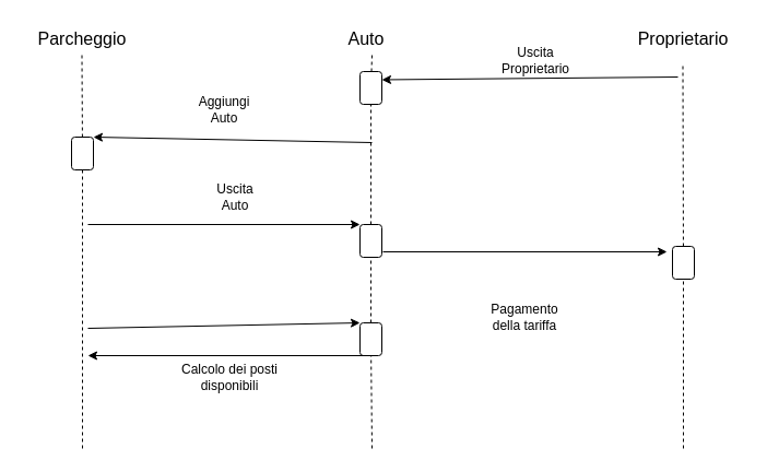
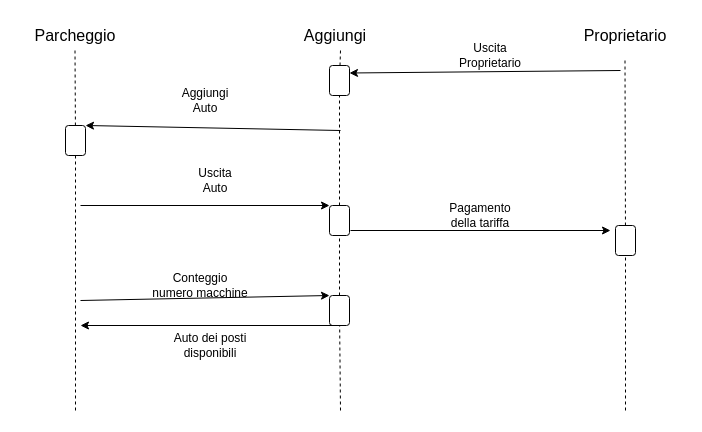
  <mxCell id="0" />
  <mxCell id="1" parent="0" />
- <mxCell id="2" value="&lt;font style=&quot;font-size: 16px;&quot;&gt;Auto&lt;/font&gt;" style="text;html=1;align=center;verticalAlign=middle;whiteSpace=wrap;rounded=0;" vertex="1" parent="1"><mxGeometry x="280" y="20" width="110" height="30" as="geometry" /></mxCell>
+ <mxCell id="2" value="&lt;font style=&quot;font-size: 16px;&quot;&gt;Aggiungi&lt;/font&gt;" style="text;html=1;align=center;verticalAlign=middle;whiteSpace=wrap;rounded=0;" vertex="1" parent="1"><mxGeometry x="280" y="20" width="110" height="30" as="geometry" /></mxCell>
  <mxCell id="3" value="&lt;font style=&quot;font-size: 16px;&quot;&gt;Parcheggio&lt;/font&gt;" style="text;html=1;align=center;verticalAlign=middle;whiteSpace=wrap;rounded=0;" vertex="1" parent="1"><mxGeometry x="20" y="20" width="110" height="30" as="geometry" /></mxCell>
  <mxCell id="4" value="&lt;font style=&quot;font-size: 16px;&quot;&gt;Proprietario&lt;/font&gt;" style="text;html=1;align=center;verticalAlign=middle;whiteSpace=wrap;rounded=0;" vertex="1" parent="1"><mxGeometry x="570" y="20" width="110" height="30" as="geometry" /></mxCell>
  <mxCell id="5" value="" style="endArrow=none;dashed=1;html=1;rounded=0;" edge="1" parent="1" source="16"><mxGeometry width="50" height="50" relative="1" as="geometry"><mxPoint x="74.5" y="596.667" as="sourcePoint" /><mxPoint x="74.5" y="50" as="targetPoint" /></mxGeometry></mxCell>
  <mxCell id="6" value="" style="endArrow=none;dashed=1;html=1;rounded=0;" edge="1" parent="1" source="14"><mxGeometry width="50" height="50" relative="1" as="geometry"><mxPoint x="340" y="596.667" as="sourcePoint" /><mxPoint x="340" y="50" as="targetPoint" /></mxGeometry></mxCell>
  <mxCell id="7" value="" style="endArrow=none;dashed=1;html=1;rounded=0;" edge="1" parent="1" source="22"><mxGeometry width="50" height="50" relative="1" as="geometry"><mxPoint x="624.5" y="606.667" as="sourcePoint" /><mxPoint x="624.5" y="60" as="targetPoint" /></mxGeometry></mxCell>
  <mxCell id="8" value="Uscita Proprietario" style="text;html=1;align=center;verticalAlign=middle;whiteSpace=wrap;rounded=0;" vertex="1" parent="1"><mxGeometry x="460" y="40" width="60" height="30" as="geometry" /></mxCell>
  <mxCell id="9" value="" style="endArrow=classic;html=1;rounded=0;entryX=0.25;entryY=0;entryDx=0;entryDy=0;" edge="1" parent="1" target="14"><mxGeometry width="50" height="50" relative="1" as="geometry"><mxPoint x="620" y="70" as="sourcePoint" /><mxPoint x="360" y="70" as="targetPoint" /></mxGeometry></mxCell>
  <mxCell id="10" value="Aggiungi Auto" style="text;html=1;align=center;verticalAlign=middle;whiteSpace=wrap;rounded=0;" vertex="1" parent="1"><mxGeometry x="175" y="85" width="60" height="30" as="geometry" /></mxCell>
  <mxCell id="11" value="" style="endArrow=classic;html=1;rounded=0;entryX=0;entryY=1;entryDx=0;entryDy=0;" edge="1" parent="1" target="19"><mxGeometry width="50" height="50" relative="1" as="geometry"><mxPoint x="80" y="205" as="sourcePoint" /><mxPoint x="340" y="190" as="targetPoint" /></mxGeometry></mxCell>
  <mxCell id="12" value="Uscita Auto" style="text;html=1;align=center;verticalAlign=middle;whiteSpace=wrap;rounded=0;" vertex="1" parent="1"><mxGeometry x="185" y="165" width="60" height="30" as="geometry" /></mxCell>
  <mxCell id="13" value="" style="endArrow=none;dashed=1;html=1;rounded=0;" edge="1" parent="1" source="19" target="14"><mxGeometry width="50" height="50" relative="1" as="geometry"><mxPoint x="340" y="596.667" as="sourcePoint" /><mxPoint x="340" y="50" as="targetPoint" /></mxGeometry></mxCell>
  <mxCell id="14" value="" style="rounded=1;whiteSpace=wrap;html=1;rotation=90;" vertex="1" parent="1"><mxGeometry x="324" y="70" width="30" height="20" as="geometry" /></mxCell>
  <mxCell id="15" value="" style="endArrow=none;dashed=1;html=1;rounded=0;" edge="1" parent="1" target="16"><mxGeometry width="50" height="50" relative="1" as="geometry"><mxPoint x="75" y="410" as="sourcePoint" /><mxPoint x="74.5" y="50" as="targetPoint" /></mxGeometry></mxCell>
  <mxCell id="16" value="" style="rounded=1;whiteSpace=wrap;html=1;rotation=90;" vertex="1" parent="1"><mxGeometry x="60" y="130" width="30" height="20" as="geometry" /></mxCell>
  <mxCell id="17" value="" style="endArrow=classic;html=1;rounded=0;entryX=0;entryY=0;entryDx=0;entryDy=0;" edge="1" parent="1" target="16"><mxGeometry width="50" height="50" relative="1" as="geometry"><mxPoint x="340" y="130" as="sourcePoint" /><mxPoint x="390" y="80" as="targetPoint" /></mxGeometry></mxCell>
  <mxCell id="18" value="" style="endArrow=none;dashed=1;html=1;rounded=0;" edge="1" parent="1" source="25" target="19"><mxGeometry width="50" height="50" relative="1" as="geometry"><mxPoint x="340" y="596.667" as="sourcePoint" /><mxPoint x="339" y="95" as="targetPoint" /></mxGeometry></mxCell>
  <mxCell id="19" value="" style="rounded=1;whiteSpace=wrap;html=1;rotation=90;" vertex="1" parent="1"><mxGeometry x="324" y="210" width="30" height="20" as="geometry" /></mxCell>
  <mxCell id="20" value="" style="endArrow=classic;html=1;rounded=0;" edge="1" parent="1"><mxGeometry width="50" height="50" relative="1" as="geometry"><mxPoint x="350" y="230" as="sourcePoint" /><mxPoint x="610" y="230" as="targetPoint" /></mxGeometry></mxCell>
  <mxCell id="21" value="" style="endArrow=none;dashed=1;html=1;rounded=0;" edge="1" parent="1" target="22"><mxGeometry width="50" height="50" relative="1" as="geometry"><mxPoint x="625" y="410" as="sourcePoint" /><mxPoint x="624.5" y="60" as="targetPoint" /></mxGeometry></mxCell>
  <mxCell id="22" value="" style="rounded=1;whiteSpace=wrap;html=1;rotation=90;" vertex="1" parent="1"><mxGeometry x="610" y="230" width="30" height="20" as="geometry" /></mxCell>
- <mxCell id="23" value="Pagamento della tariffa" style="text;html=1;align=center;verticalAlign=middle;whiteSpace=wrap;rounded=0;" vertex="1" parent="1"><mxGeometry x="450" y="275" width="60" height="30" as="geometry" /></mxCell>
+ <mxCell id="23" value="Pagamento della tariffa" style="text;html=1;align=center;verticalAlign=middle;whiteSpace=wrap;rounded=0;" vertex="1" parent="1"><mxGeometry x="450" y="200" width="60" height="30" as="geometry" /></mxCell>
  <mxCell id="24" value="" style="endArrow=none;dashed=1;html=1;rounded=0;" edge="1" parent="1" target="25"><mxGeometry width="50" height="50" relative="1" as="geometry"><mxPoint x="340" y="410" as="sourcePoint" /><mxPoint x="339" y="235" as="targetPoint" /></mxGeometry></mxCell>
  <mxCell id="25" value="" style="rounded=1;whiteSpace=wrap;html=1;rotation=90;" vertex="1" parent="1"><mxGeometry x="324" y="300" width="30" height="20" as="geometry" /></mxCell>
  <mxCell id="26" value="" style="endArrow=classic;html=1;rounded=0;entryX=0;entryY=1;entryDx=0;entryDy=0;" edge="1" parent="1" target="25"><mxGeometry width="50" height="50" relative="1" as="geometry"><mxPoint x="80" y="300" as="sourcePoint" /><mxPoint x="130" y="250" as="targetPoint" /></mxGeometry></mxCell>
+ <mxCell id="27" value="Conteggio numero macchine" style="text;html=1;align=center;verticalAlign=middle;whiteSpace=wrap;rounded=0;" vertex="1" parent="1"><mxGeometry x="150" y="270" width="100" height="30" as="geometry" /></mxCell>
  <mxCell id="28" value="" style="endArrow=classic;html=1;rounded=0;exitX=1;exitY=0.75;exitDx=0;exitDy=0;" edge="1" parent="1" source="25"><mxGeometry width="50" height="50" relative="1" as="geometry"><mxPoint x="140" y="370" as="sourcePoint" /><mxPoint x="80" y="325" as="targetPoint" /></mxGeometry></mxCell>
- <mxCell id="29" value="Calcolo dei posti disponibili" style="text;html=1;align=center;verticalAlign=middle;whiteSpace=wrap;rounded=0;" vertex="1" parent="1"><mxGeometry x="160" y="330" width="100" height="30" as="geometry" /></mxCell>
+ <mxCell id="29" value="Auto dei posti disponibili" style="text;html=1;align=center;verticalAlign=middle;whiteSpace=wrap;rounded=0;" vertex="1" parent="1"><mxGeometry x="160" y="330" width="100" height="30" as="geometry" /></mxCell>
